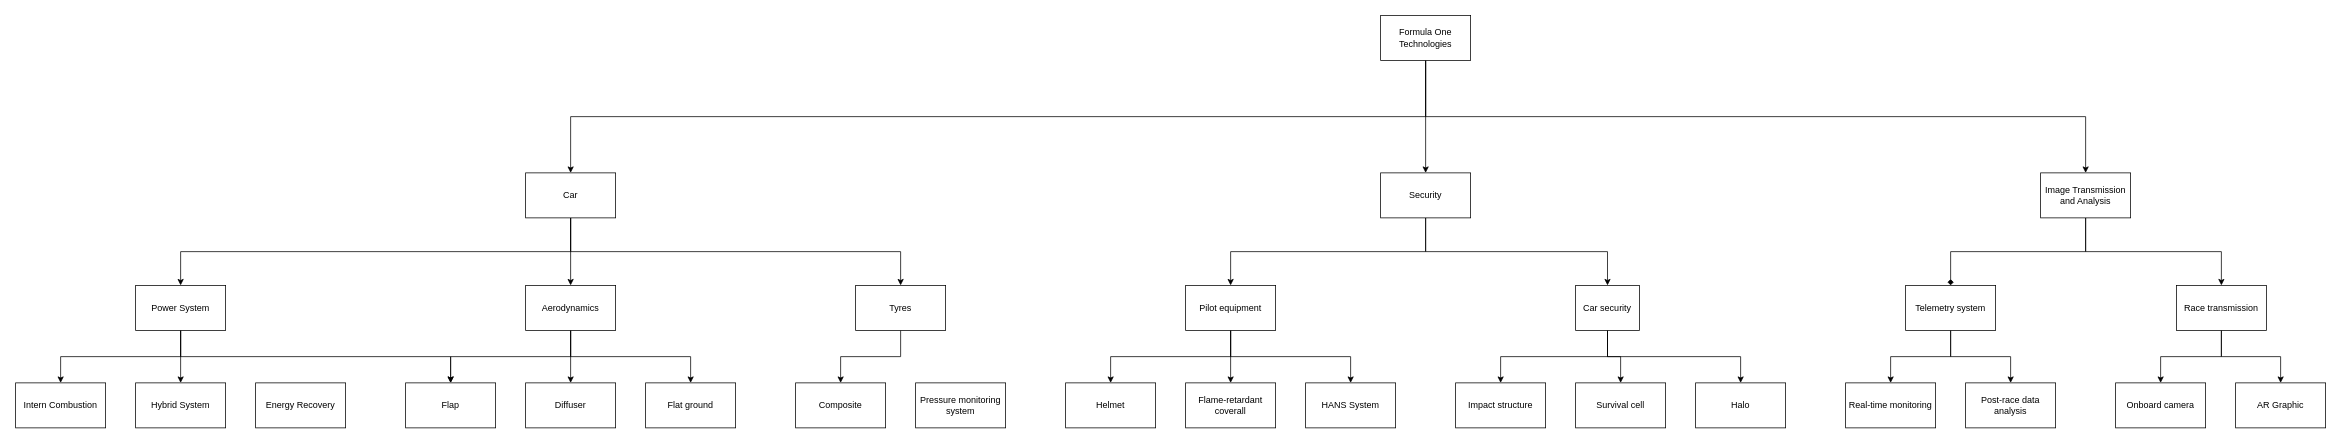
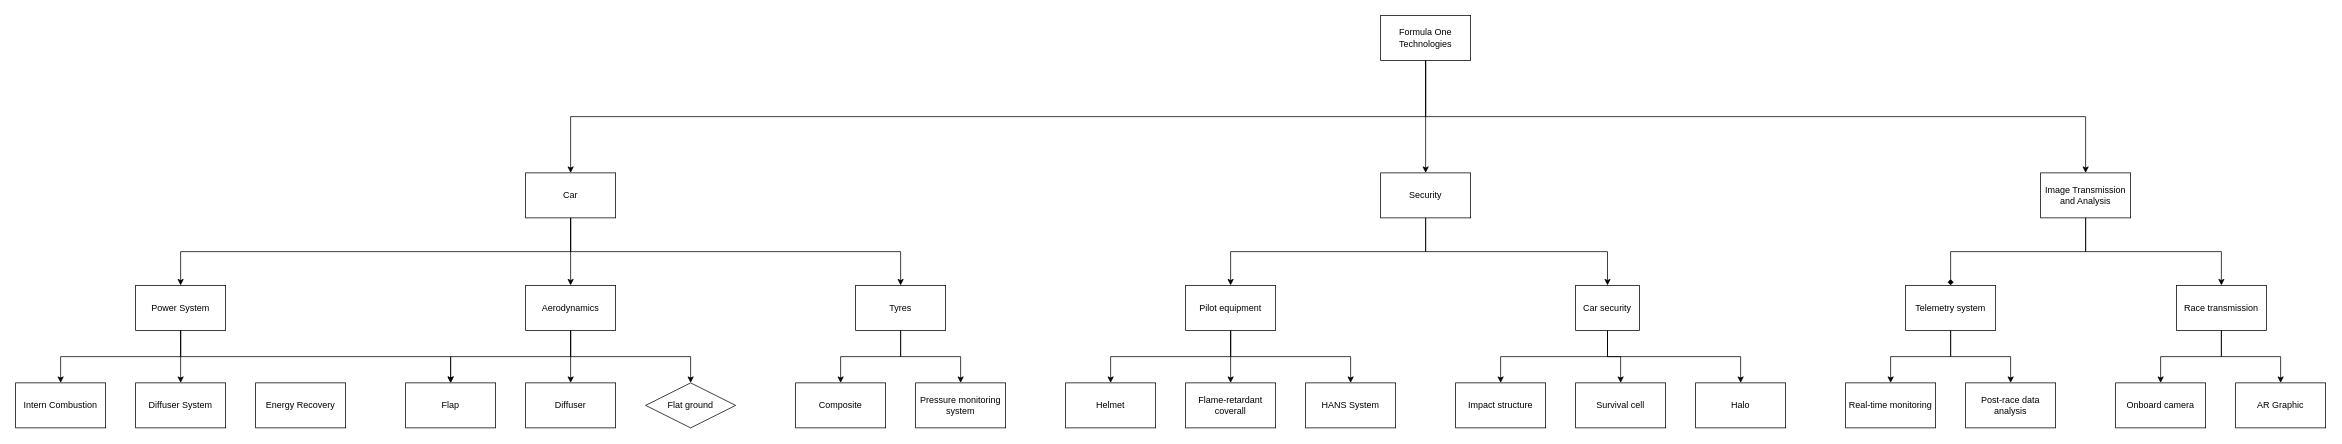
  <mxCell id="0" />
  <mxCell id="1" parent="0" />
  <mxCell id="2" style="edgeStyle=orthogonalEdgeStyle;rounded=0;orthogonalLoop=1;jettySize=auto;html=1;exitX=0.5;exitY=1;exitDx=0;exitDy=0;entryX=0.5;entryY=0;entryDx=0;entryDy=0;" edge="1" parent="1" source="5" target="26"><mxGeometry relative="1" as="geometry" /></mxCell>
  <mxCell id="3" style="edgeStyle=orthogonalEdgeStyle;rounded=0;orthogonalLoop=1;jettySize=auto;html=1;exitX=0.5;exitY=1;exitDx=0;exitDy=0;entryX=0.5;entryY=0;entryDx=0;entryDy=0;" edge="1" parent="1" source="5" target="22"><mxGeometry relative="1" as="geometry" /></mxCell>
  <mxCell id="4" style="edgeStyle=orthogonalEdgeStyle;rounded=0;orthogonalLoop=1;jettySize=auto;html=1;exitX=0.5;exitY=1;exitDx=0;exitDy=0;entryX=0.5;entryY=0;entryDx=0;entryDy=0;" edge="1" parent="1" source="5" target="18"><mxGeometry relative="1" as="geometry" /></mxCell>
  <mxCell id="5" value="Car" style="rounded=0;whiteSpace=wrap;html=1;" vertex="1" parent="1"><mxGeometry x="700" y="230" width="120" height="60" as="geometry" /></mxCell>
  <mxCell id="6" style="edgeStyle=orthogonalEdgeStyle;rounded=0;orthogonalLoop=1;jettySize=auto;html=1;exitX=0.5;exitY=1;exitDx=0;exitDy=0;" edge="1" parent="1" source="9" target="5"><mxGeometry relative="1" as="geometry" /></mxCell>
  <mxCell id="7" style="edgeStyle=orthogonalEdgeStyle;rounded=0;orthogonalLoop=1;jettySize=auto;html=1;exitX=0.5;exitY=1;exitDx=0;exitDy=0;entryX=0.5;entryY=0;entryDx=0;entryDy=0;" edge="1" parent="1" source="9" target="15"><mxGeometry relative="1" as="geometry" /></mxCell>
  <mxCell id="8" style="edgeStyle=orthogonalEdgeStyle;rounded=0;orthogonalLoop=1;jettySize=auto;html=1;exitX=0.5;exitY=1;exitDx=0;exitDy=0;entryX=0.5;entryY=0;entryDx=0;entryDy=0;" edge="1" parent="1" source="9" target="12"><mxGeometry relative="1" as="geometry" /></mxCell>
  <mxCell id="9" value="Formula One Technologies" style="rounded=0;whiteSpace=wrap;html=1;" vertex="1" parent="1"><mxGeometry x="1840" y="20" width="120" height="60" as="geometry" /></mxCell>
  <mxCell id="10" style="edgeStyle=orthogonalEdgeStyle;rounded=0;orthogonalLoop=1;jettySize=auto;html=1;exitX=0.5;exitY=1;exitDx=0;exitDy=0;endArrow=diamond;" edge="1" parent="1" source="12" target="51"><mxGeometry relative="1" as="geometry" /></mxCell>
  <mxCell id="11" style="edgeStyle=orthogonalEdgeStyle;rounded=0;orthogonalLoop=1;jettySize=auto;html=1;exitX=0.5;exitY=1;exitDx=0;exitDy=0;entryX=0.5;entryY=0;entryDx=0;entryDy=0;" edge="1" parent="1" source="12" target="54"><mxGeometry relative="1" as="geometry" /></mxCell>
  <mxCell id="12" value="Image Transmission and Analysis" style="rounded=0;whiteSpace=wrap;html=1;" vertex="1" parent="1"><mxGeometry x="2720" y="230" width="120" height="60" as="geometry" /></mxCell>
  <mxCell id="13" style="edgeStyle=orthogonalEdgeStyle;rounded=0;orthogonalLoop=1;jettySize=auto;html=1;exitX=0.5;exitY=1;exitDx=0;exitDy=0;" edge="1" parent="1" source="15" target="38"><mxGeometry relative="1" as="geometry" /></mxCell>
  <mxCell id="14" style="edgeStyle=orthogonalEdgeStyle;rounded=0;orthogonalLoop=1;jettySize=auto;html=1;exitX=0.5;exitY=1;exitDx=0;exitDy=0;entryX=0.5;entryY=0;entryDx=0;entryDy=0;" edge="1" parent="1" source="15" target="42"><mxGeometry relative="1" as="geometry" /></mxCell>
  <mxCell id="15" value="Security" style="rounded=0;whiteSpace=wrap;html=1;" vertex="1" parent="1"><mxGeometry x="1840" y="230" width="120" height="60" as="geometry" /></mxCell>
  <mxCell id="16" style="edgeStyle=orthogonalEdgeStyle;rounded=0;orthogonalLoop=1;jettySize=auto;html=1;exitX=0.5;exitY=1;exitDx=0;exitDy=0;entryX=0.5;entryY=0;entryDx=0;entryDy=0;" edge="1" parent="1" source="18" target="34"><mxGeometry relative="1" as="geometry" /></mxCell>
+ <mxCell id="17" style="edgeStyle=orthogonalEdgeStyle;rounded=0;orthogonalLoop=1;jettySize=auto;html=1;exitX=0.5;exitY=1;exitDx=0;exitDy=0;entryX=0.5;entryY=0;entryDx=0;entryDy=0;" edge="1" parent="1" source="18" target="33"><mxGeometry relative="1" as="geometry" /></mxCell>
  <mxCell id="18" value="Tyres" style="rounded=0;whiteSpace=wrap;html=1;" vertex="1" parent="1"><mxGeometry x="1140" y="380" width="120" height="60" as="geometry" /></mxCell>
  <mxCell id="19" style="edgeStyle=orthogonalEdgeStyle;rounded=0;orthogonalLoop=1;jettySize=auto;html=1;exitX=0.5;exitY=1;exitDx=0;exitDy=0;entryX=0.5;entryY=0;entryDx=0;entryDy=0;" edge="1" parent="1" source="22" target="30"><mxGeometry relative="1" as="geometry" /></mxCell>
  <mxCell id="20" style="edgeStyle=orthogonalEdgeStyle;rounded=0;orthogonalLoop=1;jettySize=auto;html=1;exitX=0.5;exitY=1;exitDx=0;exitDy=0;entryX=0.5;entryY=0;entryDx=0;entryDy=0;" edge="1" parent="1" source="22" target="31"><mxGeometry relative="1" as="geometry" /></mxCell>
  <mxCell id="21" style="edgeStyle=orthogonalEdgeStyle;rounded=0;orthogonalLoop=1;jettySize=auto;html=1;exitX=0.5;exitY=1;exitDx=0;exitDy=0;entryX=0.5;entryY=0;entryDx=0;entryDy=0;" edge="1" parent="1" source="22" target="32"><mxGeometry relative="1" as="geometry" /></mxCell>
  <mxCell id="22" value="Aerodynamics" style="rounded=0;whiteSpace=wrap;html=1;" vertex="1" parent="1"><mxGeometry x="700" y="380" width="120" height="60" as="geometry" /></mxCell>
  <mxCell id="23" style="edgeStyle=orthogonalEdgeStyle;rounded=0;orthogonalLoop=1;jettySize=auto;html=1;exitX=0.5;exitY=1;exitDx=0;exitDy=0;entryX=0.5;entryY=0;entryDx=0;entryDy=0;" edge="1" parent="1" source="26" target="29"><mxGeometry relative="1" as="geometry" /></mxCell>
  <mxCell id="24" style="edgeStyle=orthogonalEdgeStyle;rounded=0;orthogonalLoop=1;jettySize=auto;html=1;exitX=0.5;exitY=1;exitDx=0;exitDy=0;entryX=0.5;entryY=0;entryDx=0;entryDy=0;" edge="1" parent="1" source="26" target="28"><mxGeometry relative="1" as="geometry" /></mxCell>
  <mxCell id="25" style="edgeStyle=orthogonalEdgeStyle;rounded=0;orthogonalLoop=1;jettySize=auto;html=1;exitX=0.5;exitY=1;exitDx=0;exitDy=0;" edge="1" parent="1" source="26" target="30"><mxGeometry relative="1" as="geometry" /></mxCell>
  <mxCell id="26" value="Power System" style="rounded=0;whiteSpace=wrap;html=1;" vertex="1" parent="1"><mxGeometry x="180" y="380" width="120" height="60" as="geometry" /></mxCell>
  <mxCell id="27" value="Energy Recovery" style="rounded=0;whiteSpace=wrap;html=1;" vertex="1" parent="1"><mxGeometry x="340" y="510" width="120" height="60" as="geometry" /></mxCell>
- <mxCell id="28" value="Hybrid System" style="rounded=0;whiteSpace=wrap;html=1;" vertex="1" parent="1"><mxGeometry x="180" y="510" width="120" height="60" as="geometry" /></mxCell>
+ <mxCell id="28" value="Diffuser System" style="rounded=0;whiteSpace=wrap;html=1;" vertex="1" parent="1"><mxGeometry x="180" y="510" width="120" height="60" as="geometry" /></mxCell>
  <mxCell id="29" value="Intern Combustion" style="rounded=0;whiteSpace=wrap;html=1;" vertex="1" parent="1"><mxGeometry x="20" y="510" width="120" height="60" as="geometry" /></mxCell>
  <mxCell id="30" value="Flap" style="rounded=0;whiteSpace=wrap;html=1;" vertex="1" parent="1"><mxGeometry x="540" y="510" width="120" height="60" as="geometry" /></mxCell>
  <mxCell id="31" value="Diffuser" style="rounded=0;whiteSpace=wrap;html=1;" vertex="1" parent="1"><mxGeometry x="700" y="510" width="120" height="60" as="geometry" /></mxCell>
- <mxCell id="32" value="Flat ground" style="rounded=0;whiteSpace=wrap;html=1;" vertex="1" parent="1"><mxGeometry x="860" y="510" width="120" height="60" as="geometry" /></mxCell>
+ <mxCell id="32" value="Flat ground" style="rhombus;whiteSpace=wrap;html=1;" vertex="1" parent="1"><mxGeometry x="860" y="510" width="120" height="60" as="geometry" /></mxCell>
  <mxCell id="33" value="Pressure monitoring system" style="rounded=0;whiteSpace=wrap;html=1;" vertex="1" parent="1"><mxGeometry x="1220" y="510" width="120" height="60" as="geometry" /></mxCell>
  <mxCell id="34" value="Composite" style="rounded=0;whiteSpace=wrap;html=1;" vertex="1" parent="1"><mxGeometry x="1060" y="510" width="120" height="60" as="geometry" /></mxCell>
  <mxCell id="35" style="edgeStyle=orthogonalEdgeStyle;rounded=0;orthogonalLoop=1;jettySize=auto;html=1;exitX=0.5;exitY=1;exitDx=0;exitDy=0;entryX=0.5;entryY=0;entryDx=0;entryDy=0;" edge="1" parent="1" source="38" target="43"><mxGeometry relative="1" as="geometry" /></mxCell>
  <mxCell id="36" style="edgeStyle=orthogonalEdgeStyle;rounded=0;orthogonalLoop=1;jettySize=auto;html=1;exitX=0.5;exitY=1;exitDx=0;exitDy=0;entryX=0.5;entryY=0;entryDx=0;entryDy=0;" edge="1" parent="1" source="38" target="44"><mxGeometry relative="1" as="geometry" /></mxCell>
  <mxCell id="37" style="edgeStyle=orthogonalEdgeStyle;rounded=0;orthogonalLoop=1;jettySize=auto;html=1;exitX=0.5;exitY=1;exitDx=0;exitDy=0;entryX=0.5;entryY=0;entryDx=0;entryDy=0;" edge="1" parent="1" source="38" target="45"><mxGeometry relative="1" as="geometry" /></mxCell>
  <mxCell id="38" value="Pilot equipment" style="rounded=0;whiteSpace=wrap;html=1;" vertex="1" parent="1"><mxGeometry x="1580" y="380" width="120" height="60" as="geometry" /></mxCell>
  <mxCell id="39" style="edgeStyle=orthogonalEdgeStyle;rounded=0;orthogonalLoop=1;jettySize=auto;html=1;exitX=0.5;exitY=1;exitDx=0;exitDy=0;entryX=0.5;entryY=0;entryDx=0;entryDy=0;" edge="1" parent="1" source="42" target="46"><mxGeometry relative="1" as="geometry" /></mxCell>
  <mxCell id="40" style="edgeStyle=orthogonalEdgeStyle;rounded=0;orthogonalLoop=1;jettySize=auto;html=1;exitX=0.5;exitY=1;exitDx=0;exitDy=0;entryX=0.5;entryY=0;entryDx=0;entryDy=0;" edge="1" parent="1" source="42" target="47"><mxGeometry relative="1" as="geometry" /></mxCell>
  <mxCell id="41" style="edgeStyle=orthogonalEdgeStyle;rounded=0;orthogonalLoop=1;jettySize=auto;html=1;exitX=0.5;exitY=1;exitDx=0;exitDy=0;" edge="1" parent="1" source="42" target="48"><mxGeometry relative="1" as="geometry" /></mxCell>
  <mxCell id="42" value="Car security" style="rounded=0;whiteSpace=wrap;html=1;" vertex="1" parent="1"><mxGeometry x="2100" y="380" width="85" height="60" as="geometry" /></mxCell>
  <mxCell id="43" value="Helmet" style="rounded=0;whiteSpace=wrap;html=1;" vertex="1" parent="1"><mxGeometry x="1420" y="510" width="120" height="60" as="geometry" /></mxCell>
  <mxCell id="44" value="Flame-retardant coverall" style="rounded=0;whiteSpace=wrap;html=1;" vertex="1" parent="1"><mxGeometry x="1580" y="510" width="120" height="60" as="geometry" /></mxCell>
  <mxCell id="45" value="HANS System" style="rounded=0;whiteSpace=wrap;html=1;" vertex="1" parent="1"><mxGeometry x="1740" y="510" width="120" height="60" as="geometry" /></mxCell>
  <mxCell id="46" value="Impact structure" style="rounded=0;whiteSpace=wrap;html=1;" vertex="1" parent="1"><mxGeometry x="1940" y="510" width="120" height="60" as="geometry" /></mxCell>
  <mxCell id="47" value="Survival cell" style="rounded=0;whiteSpace=wrap;html=1;" vertex="1" parent="1"><mxGeometry x="2100" y="510" width="120" height="60" as="geometry" /></mxCell>
  <mxCell id="48" value="Halo" style="rounded=0;whiteSpace=wrap;html=1;" vertex="1" parent="1"><mxGeometry x="2260" y="510" width="120" height="60" as="geometry" /></mxCell>
  <mxCell id="49" style="edgeStyle=orthogonalEdgeStyle;rounded=0;orthogonalLoop=1;jettySize=auto;html=1;exitX=0.5;exitY=1;exitDx=0;exitDy=0;entryX=0.5;entryY=0;entryDx=0;entryDy=0;" edge="1" parent="1" source="51" target="55"><mxGeometry relative="1" as="geometry" /></mxCell>
  <mxCell id="50" style="edgeStyle=orthogonalEdgeStyle;rounded=0;orthogonalLoop=1;jettySize=auto;html=1;exitX=0.5;exitY=1;exitDx=0;exitDy=0;" edge="1" parent="1" source="51" target="56"><mxGeometry relative="1" as="geometry" /></mxCell>
  <mxCell id="51" value="Telemetry system" style="rounded=0;whiteSpace=wrap;html=1;" vertex="1" parent="1"><mxGeometry x="2540" y="380" width="120" height="60" as="geometry" /></mxCell>
  <mxCell id="52" style="edgeStyle=orthogonalEdgeStyle;rounded=0;orthogonalLoop=1;jettySize=auto;html=1;exitX=0.5;exitY=1;exitDx=0;exitDy=0;entryX=0.5;entryY=0;entryDx=0;entryDy=0;" edge="1" parent="1" source="54" target="58"><mxGeometry relative="1" as="geometry" /></mxCell>
  <mxCell id="53" style="edgeStyle=orthogonalEdgeStyle;rounded=0;orthogonalLoop=1;jettySize=auto;html=1;exitX=0.5;exitY=1;exitDx=0;exitDy=0;entryX=0.5;entryY=0;entryDx=0;entryDy=0;" edge="1" parent="1" source="54" target="57"><mxGeometry relative="1" as="geometry" /></mxCell>
  <mxCell id="54" value="Race transmission" style="rounded=0;whiteSpace=wrap;html=1;" vertex="1" parent="1"><mxGeometry x="2901" y="380" width="120" height="60" as="geometry" /></mxCell>
  <mxCell id="55" value="Real-time monitoring" style="rounded=0;whiteSpace=wrap;html=1;" vertex="1" parent="1"><mxGeometry x="2460" y="510" width="120" height="60" as="geometry" /></mxCell>
  <mxCell id="56" value="Post-race data analysis" style="rounded=0;whiteSpace=wrap;html=1;" vertex="1" parent="1"><mxGeometry x="2620" y="510" width="120" height="60" as="geometry" /></mxCell>
  <mxCell id="57" value="AR Graphic" style="rounded=0;whiteSpace=wrap;html=1;" vertex="1" parent="1"><mxGeometry x="2980" y="510" width="120" height="60" as="geometry" /></mxCell>
  <mxCell id="58" value="Onboard camera" style="rounded=0;whiteSpace=wrap;html=1;" vertex="1" parent="1"><mxGeometry x="2820" y="510" width="120" height="60" as="geometry" /></mxCell>
